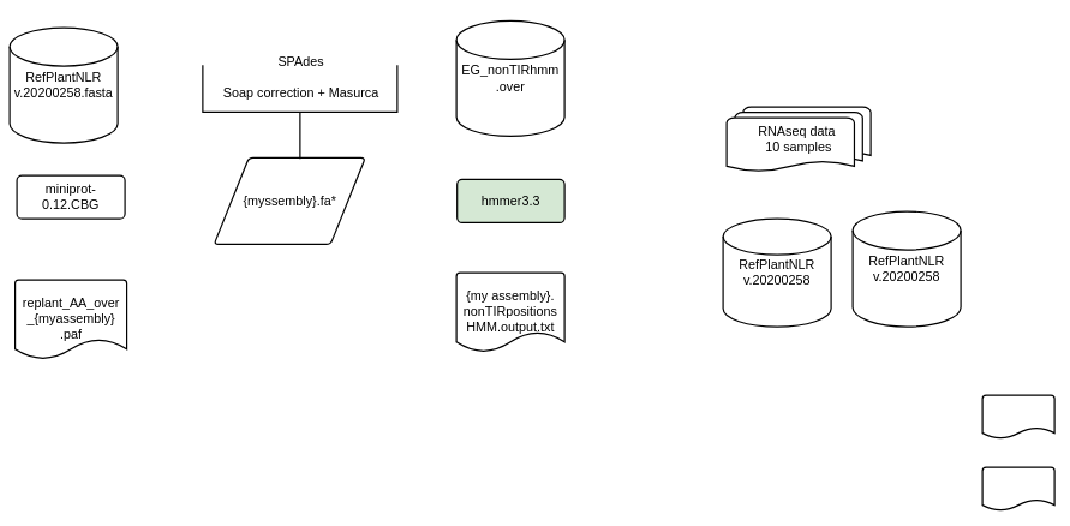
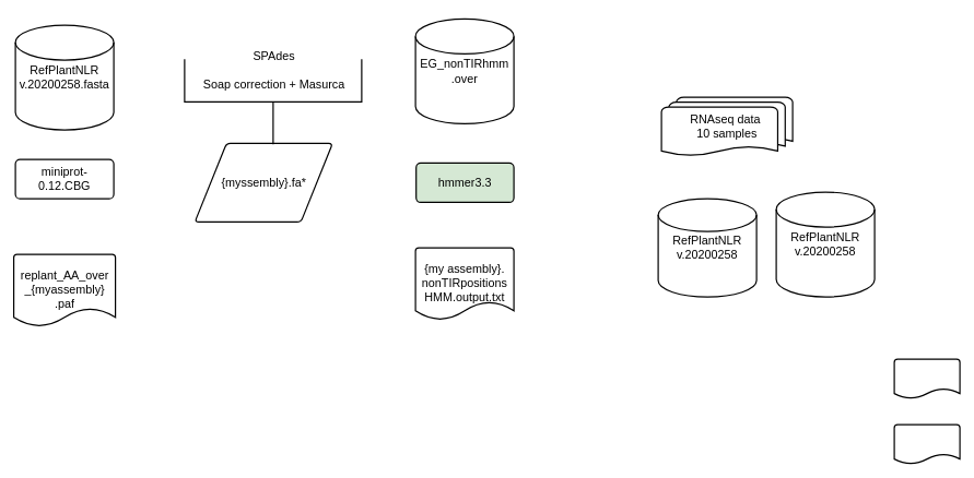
  <mxCell id="0" />
  <mxCell id="1" parent="0" />
  <mxCell id="2" value="&lt;font style=&quot;font-size: 18px;&quot;&gt;{myssembly}.fa*&lt;/font&gt;" style="shape=parallelogram;html=1;strokeWidth=2;perimeter=parallelogramPerimeter;whiteSpace=wrap;rounded=1;arcSize=12;size=0.23;" vertex="1" parent="1"><mxGeometry x="296.59" y="218.62" width="210" height="120" as="geometry" /></mxCell>
  <mxCell id="3" value="" style="strokeWidth=2;html=1;shape=mxgraph.flowchart.annotation_2;align=left;labelPosition=right;pointerEvents=1;rotation=-90;" vertex="1" parent="1"><mxGeometry x="350.97" y="20.03" width="130" height="270" as="geometry" /></mxCell>
  <mxCell id="4" value="&lt;font style=&quot;font-size: 18px;&quot;&gt;SPAdes&lt;br&gt;&lt;br&gt;Soap correction + Masurca&lt;/font&gt;" style="text;html=1;align=center;verticalAlign=middle;resizable=0;points=[];autosize=1;strokeColor=none;fillColor=none;" vertex="1" parent="1"><mxGeometry x="296.59" y="68" width="240" height="80" as="geometry" /></mxCell>
  <mxCell id="5" value="" style="strokeWidth=2;html=1;shape=mxgraph.flowchart.document2;whiteSpace=wrap;size=0.25;" vertex="1" parent="1"><mxGeometry x="1363" y="648" width="100" height="60" as="geometry" /></mxCell>
  <mxCell id="6" value="" style="strokeWidth=2;html=1;shape=mxgraph.flowchart.document2;whiteSpace=wrap;size=0.25;" vertex="1" parent="1"><mxGeometry x="1363" y="548" width="100" height="60" as="geometry" /></mxCell>
  <mxCell id="7" value="&lt;font style=&quot;font-size: 18px;&quot;&gt;{my assembly}.&lt;br&gt;nonTIRpositions&lt;br&gt;HMM.output.txt&lt;/font&gt;" style="strokeWidth=2;html=1;shape=mxgraph.flowchart.document2;whiteSpace=wrap;size=0.25;" vertex="1" parent="1"><mxGeometry x="633" y="378" width="150" height="110" as="geometry" /></mxCell>
  <mxCell id="8" value="&lt;font style=&quot;font-size: 18px;&quot;&gt;replant_AA_over _{myassembly} .paf&lt;/font&gt;" style="strokeWidth=2;html=1;shape=mxgraph.flowchart.document2;whiteSpace=wrap;size=0.25;" vertex="1" parent="1"><mxGeometry x="20.5" y="388" width="155" height="110" as="geometry" /></mxCell>
- <mxCell id="9" value="&lt;font style=&quot;font-size: 18px;&quot;&gt;RefPlantNLR&lt;br&gt;v.20200258.fasta&lt;/font&gt;" style="strokeWidth=2;html=1;shape=mxgraph.flowchart.database;whiteSpace=wrap;" vertex="1" parent="1"><mxGeometry x="13" y="38" width="150" height="160" as="geometry" /></mxCell>
+ <mxCell id="9" value="&lt;font style=&quot;font-size: 18px;&quot;&gt;RefPlantNLR&lt;br&gt;v.20200258.fasta&lt;/font&gt;" style="strokeWidth=2;html=1;shape=mxgraph.flowchart.database;whiteSpace=wrap;" vertex="1" parent="1"><mxGeometry x="23" y="38" width="150" height="160" as="geometry" /></mxCell>
  <mxCell id="10" value="&lt;font style=&quot;font-size: 18px;&quot;&gt;RefPlantNLR&lt;br&gt;v.20200258&lt;/font&gt;" style="strokeWidth=2;html=1;shape=mxgraph.flowchart.database;whiteSpace=wrap;" vertex="1" parent="1"><mxGeometry x="1183" y="293" width="150" height="160" as="geometry" /></mxCell>
  <mxCell id="11" value="&lt;font style=&quot;font-size: 18px;&quot;&gt;RefPlantNLR&lt;br&gt;v.20200258&lt;/font&gt;" style="strokeWidth=2;html=1;shape=mxgraph.flowchart.database;whiteSpace=wrap;" vertex="1" parent="1"><mxGeometry x="1003" y="303" width="150" height="150" as="geometry" /></mxCell>
  <mxCell id="12" value="&lt;font style=&quot;font-size: 18px;&quot;&gt;EG_nonTIRhmm .over&lt;/font&gt;" style="strokeWidth=2;html=1;shape=mxgraph.flowchart.database;whiteSpace=wrap;" vertex="1" parent="1"><mxGeometry x="633" y="28.62" width="150" height="160" as="geometry" /></mxCell>
  <mxCell id="13" value="&lt;font style=&quot;font-size: 18px;&quot;&gt;miniprot-0.12.CBG&lt;/font&gt;" style="rounded=1;whiteSpace=wrap;html=1;absoluteArcSize=1;arcSize=14;strokeWidth=2;" vertex="1" parent="1"><mxGeometry x="23" y="243" width="150" height="60" as="geometry" /></mxCell>
  <mxCell id="14" value="&lt;font style=&quot;font-size: 18px;&quot;&gt;hmmer3.3&lt;/font&gt;" style="rounded=1;whiteSpace=wrap;html=1;absoluteArcSize=1;arcSize=14;strokeWidth=2;fillColor=#d5e8d4;" vertex="1" parent="1"><mxGeometry x="634" y="248.62" width="149" height="60" as="geometry" /></mxCell>
  <mxCell id="15" value="&lt;font style=&quot;font-size: 18px;&quot;&gt;RNAseq data&amp;nbsp;&lt;br&gt;10 samples&lt;br&gt;&lt;/font&gt;" style="strokeWidth=2;html=1;shape=mxgraph.flowchart.multi-document;whiteSpace=wrap;" vertex="1" parent="1"><mxGeometry x="1008" y="148" width="200" height="90" as="geometry" /></mxCell>
